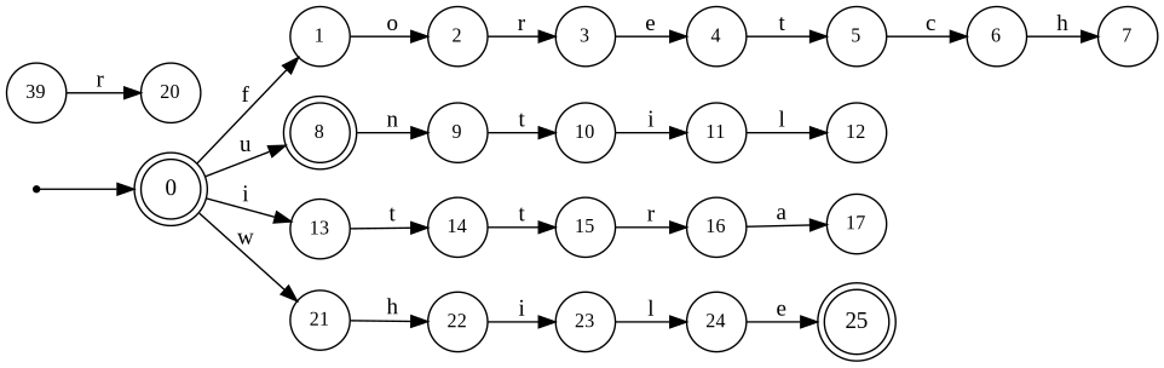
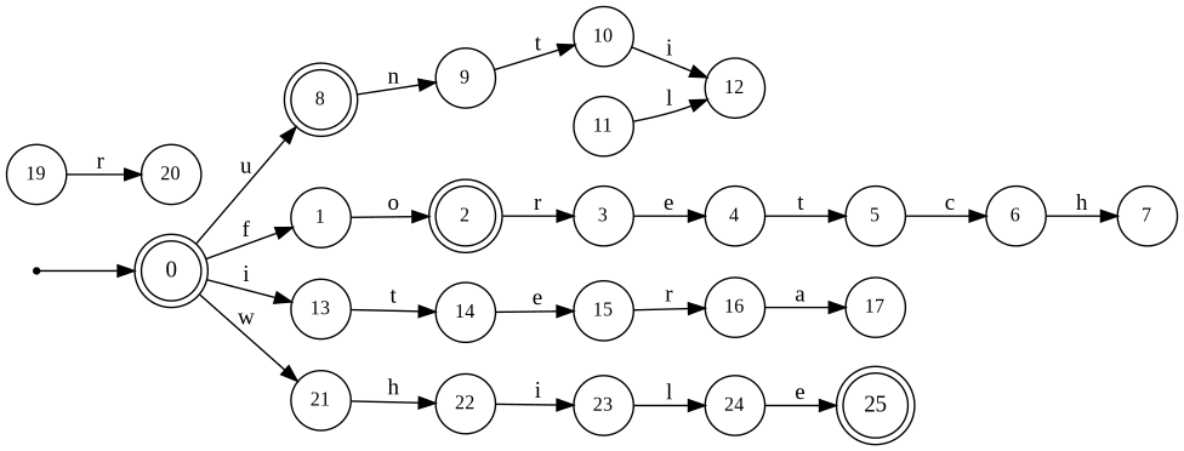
  digraph {
    fontname="Liberation Serif"
    rankdir=LR
    node [fontname="Liberation Serif" fontsize=12 shape=circle]
    edge [fontname="Liberation Serif"]
    n1 [fontsize=14 label=0 shape=doublecircle]
    n2 [label=1]
    n3 [label=8 shape=doublecircle]
    n4 [label=13]
    n5 [label=21]
-   n6 [label=2]
+   n6 [label=2 shape=doublecircle]
    n7 [label=9]
    n8 [label=14]
    n9 [label=22]
    n10 [label=3]
    n11 [label=4]
    n12 [label=5]
    n13 [label=6]
    n14 [label=7]
    n15 [label=10]
    n16 [label=11]
    n17 [label=12]
    n18 [label=15]
    n19 [label=16]
    n20 [label=17]
-   n21 [label=39]
+   n21 [label=19]
    n22 [label=20]
    n23 [label=23]
    n24 [label=24]
    n25 [fontsize=14 label=25 shape=doublecircle]
    n26 [fontsize=14 label=25 shape=point]
    n1 -> n2 [label=f]
    n1 -> n3 [label=u]
    n1 -> n4 [label=i]
    n1 -> n5 [label=w]
    n2 -> n6 [label=o]
    n3 -> n7 [label=n]
    n4 -> n8 [label=t]
    n5 -> n9 [label=h]
    n6 -> n10 [label=r]
    n7 -> n15 [label=t]
-   n8 -> n18 [label=t]
+   n8 -> n18 [label=e]
    n9 -> n23 [label=i]
    n10 -> n11 [label=e]
    n11 -> n12 [label=t]
    n12 -> n13 [label=c]
    n13 -> n14 [label=h]
-   n15 -> n16 [label=i]
+   n15 -> n17 [label=i]
    n16 -> n17 [label=l]
    n18 -> n19 [label=r]
    n19 -> n20 [label=a]
    n21 -> n22 [label=r]
    n23 -> n24 [label=l]
    n24 -> n25 [label=e]
    n26 -> n1
  }
